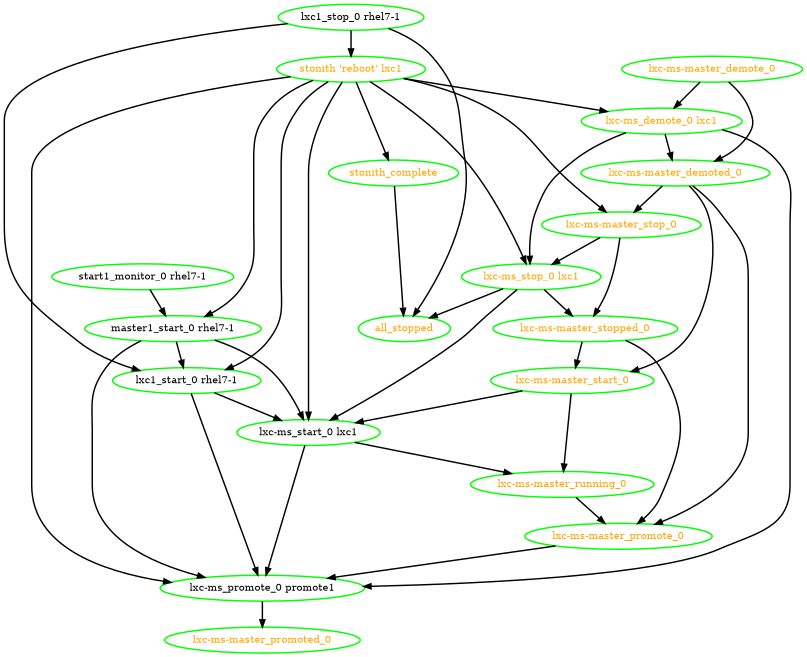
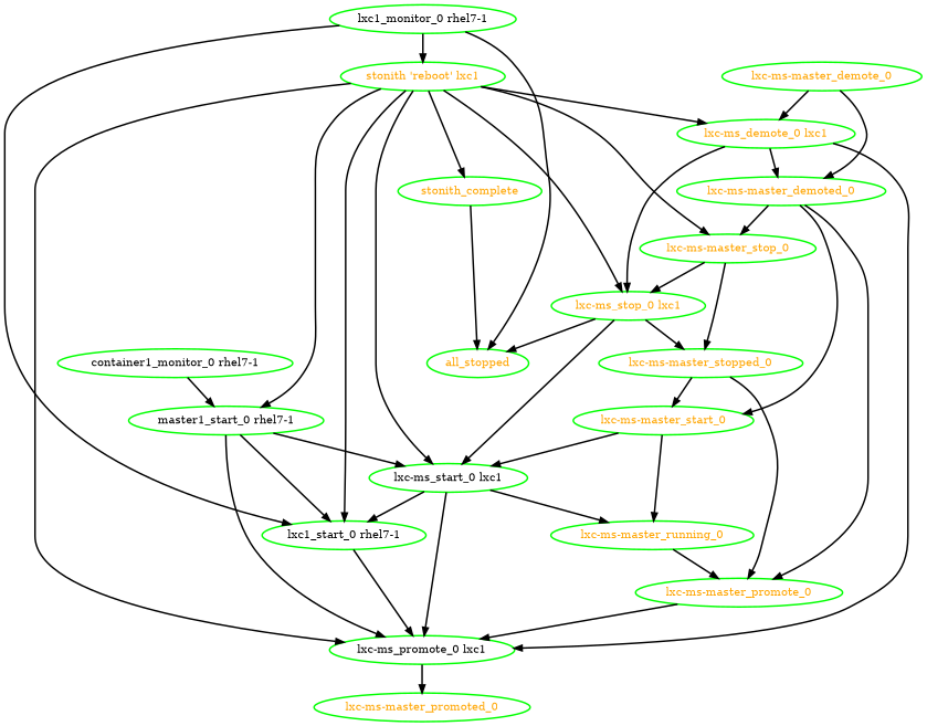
  digraph {
    node [color=green fontcolor=orange style=bold]
    edge [style=bold]
-   "container1_monitor_0 rhel7-1" [fontcolor=black label="start1_monitor_0 rhel7-1"]
+   "container1_monitor_0 rhel7-1" [fontcolor=black]
    n2 [fontcolor=black label="master1_start_0 rhel7-1"]
-   "lxc-ms_promote_0 lxc1" [fontcolor=black label="lxc-ms_promote_0 promote1"]
+   "lxc-ms_promote_0 lxc1" [fontcolor=black]
    "lxc-ms_start_0 lxc1" [fontcolor=black]
    "lxc1_start_0 rhel7-1" [fontcolor=black]
-   "lxc1_stop_0 rhel7-1" [fontcolor=black]
+   "lxc1_stop_0 rhel7-1" [fontcolor=black label="lxc1_monitor_0 rhel7-1"]
    all_stopped
    "stonith 'reboot' lxc1"
    "lxc-ms-master_promoted_0"
    "lxc-ms-master_running_0"
    "lxc-ms_demote_0 lxc1"
    "lxc-ms-master_stop_0"
    "lxc-ms_stop_0 lxc1"
    stonith_complete
    "lxc-ms-master_promote_0"
    "lxc-ms-master_demote_0"
    "lxc-ms-master_demoted_0"
    "lxc-ms-master_start_0"
    "lxc-ms-master_stopped_0"
    "container1_monitor_0 rhel7-1" -> n2
    n2 -> "lxc-ms_promote_0 lxc1"
    n2 -> "lxc-ms_start_0 lxc1"
    n2 -> "lxc1_start_0 rhel7-1"
    "lxc-ms_promote_0 lxc1" -> "lxc-ms-master_promoted_0"
    "lxc-ms_start_0 lxc1" -> "lxc-ms_promote_0 lxc1"
    "lxc-ms_start_0 lxc1" -> "lxc-ms-master_running_0"
    "lxc1_start_0 rhel7-1" -> "lxc-ms_promote_0 lxc1"
-   "lxc1_start_0 rhel7-1" -> "lxc-ms_start_0 lxc1"
+   "lxc-ms_start_0 lxc1" -> "lxc1_start_0 rhel7-1"
    "lxc1_stop_0 rhel7-1" -> "lxc1_start_0 rhel7-1"
    "lxc1_stop_0 rhel7-1" -> all_stopped
    "lxc1_stop_0 rhel7-1" -> "stonith 'reboot' lxc1"
    "stonith 'reboot' lxc1" -> n2
    "stonith 'reboot' lxc1" -> "lxc-ms_promote_0 lxc1"
    "stonith 'reboot' lxc1" -> "lxc-ms_start_0 lxc1"
    "stonith 'reboot' lxc1" -> "lxc1_start_0 rhel7-1"
    "stonith 'reboot' lxc1" -> "lxc-ms_demote_0 lxc1"
    "stonith 'reboot' lxc1" -> "lxc-ms-master_stop_0"
    "stonith 'reboot' lxc1" -> "lxc-ms_stop_0 lxc1"
    "stonith 'reboot' lxc1" -> stonith_complete
    "lxc-ms-master_running_0" -> "lxc-ms-master_promote_0"
    "lxc-ms_demote_0 lxc1" -> "lxc-ms_promote_0 lxc1"
    "lxc-ms_demote_0 lxc1" -> "lxc-ms_stop_0 lxc1"
    "lxc-ms_demote_0 lxc1" -> "lxc-ms-master_demoted_0"
    "lxc-ms-master_stop_0" -> "lxc-ms_stop_0 lxc1"
    "lxc-ms-master_stop_0" -> "lxc-ms-master_stopped_0"
    "lxc-ms_stop_0 lxc1" -> "lxc-ms_start_0 lxc1"
    "lxc-ms_stop_0 lxc1" -> all_stopped
    "lxc-ms_stop_0 lxc1" -> "lxc-ms-master_stopped_0"
    stonith_complete -> all_stopped
    "lxc-ms-master_promote_0" -> "lxc-ms_promote_0 lxc1"
    "lxc-ms-master_demote_0" -> "lxc-ms_demote_0 lxc1"
    "lxc-ms-master_demote_0" -> "lxc-ms-master_demoted_0"
    "lxc-ms-master_demoted_0" -> "lxc-ms-master_stop_0"
    "lxc-ms-master_demoted_0" -> "lxc-ms-master_promote_0"
    "lxc-ms-master_demoted_0" -> "lxc-ms-master_start_0"
    "lxc-ms-master_start_0" -> "lxc-ms_start_0 lxc1"
    "lxc-ms-master_start_0" -> "lxc-ms-master_running_0"
    "lxc-ms-master_stopped_0" -> "lxc-ms-master_promote_0"
    "lxc-ms-master_stopped_0" -> "lxc-ms-master_start_0"
  }
